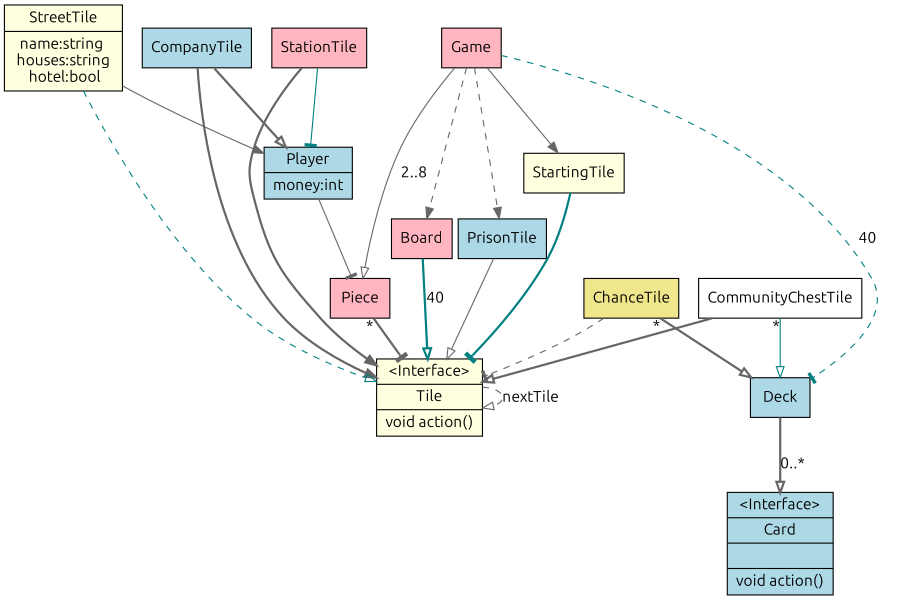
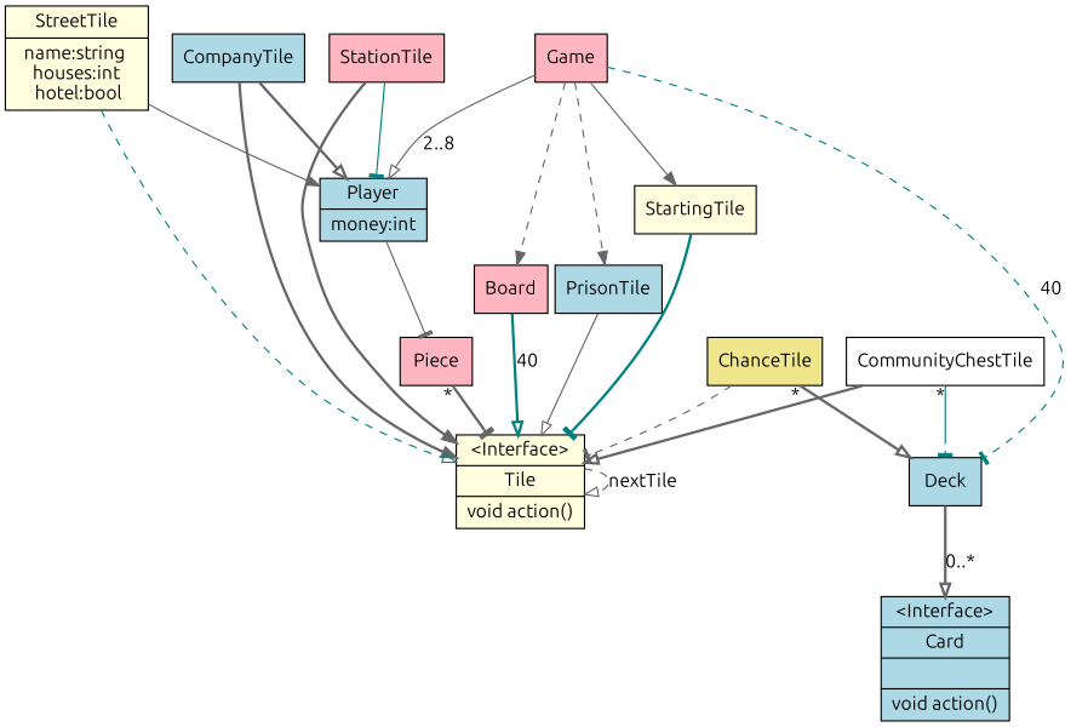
  digraph {
    fontname=Ubuntu
    node [fillcolor=lightblue fontname=Ubuntu shape=box style=filled]
    edge [arrowhead=onormal color=gray40 fontname=Ubuntu style=bold]
    Game [fillcolor=lightpink]
    Board [fillcolor=lightpink]
    Player [label="{\N|money:int}" shape=record style="solid,filled"]
    PrisonTile
    StartingTile [fillcolor=lightyellow]
    Deck
    Tile [fillcolor=lightyellow label="{\<Interface\>|\N|void action()}" shape=record style="solid,filled"]
    Piece [fillcolor=lightpink]
    Card [label="{\<Interface\>|\N||void action()}" shape=record style="solid,filled"]
    ChanceTile [fillcolor=khaki]
    CommunityChestTile [fillcolor=white]
    StationTile [fillcolor=lightpink]
    CompanyTile
-   StreetTile [fillcolor=lightyellow label="{\N|name:string \n houses:string \n hotel:bool}" shape=record style="solid,filled"]
+   StreetTile [fillcolor=lightyellow label="{\N|name:string \n houses:int \n hotel:bool}" shape=record style="solid,filled"]
    Game -> Board [arrowhead=normal style=dashed]
-   Game -> Piece [label="2..8" style=solid]
+   Game -> Player [label="2..8" style=solid]
    Game -> PrisonTile [arrowhead=normal style=dashed]
    Game -> StartingTile [arrowhead=normal style=solid]
    Game -> Deck [arrowhead=tee color=teal label=40 style=dashed]
    Board -> Tile [color=teal label=40]
    Player -> Piece [arrowhead=tee style=solid]
    PrisonTile -> Tile [style=solid]
    StartingTile -> Tile [arrowhead=tee color=teal]
    Deck -> Card [label="0..*"]
    Tile -> Tile [label=nextTile style=dashed]
    Piece -> Tile [arrowhead=tee taillabel="*"]
    ChanceTile -> Deck [taillabel="*"]
    ChanceTile -> Tile [arrowhead=tee style=dashed]
-   CommunityChestTile -> Deck [color=teal style=solid taillabel="*"]
+   CommunityChestTile -> Deck [arrowhead=tee color=teal style=solid taillabel="*"]
    CommunityChestTile -> Tile
    StationTile -> Player [arrowhead=tee color=teal style=solid]
    StationTile -> Tile [arrowhead=normal]
    CompanyTile -> Player
    CompanyTile -> Tile [arrowhead=normal]
    StreetTile -> Player [arrowhead=normal style=solid]
    StreetTile -> Tile [color=teal style=dashed]
  }
